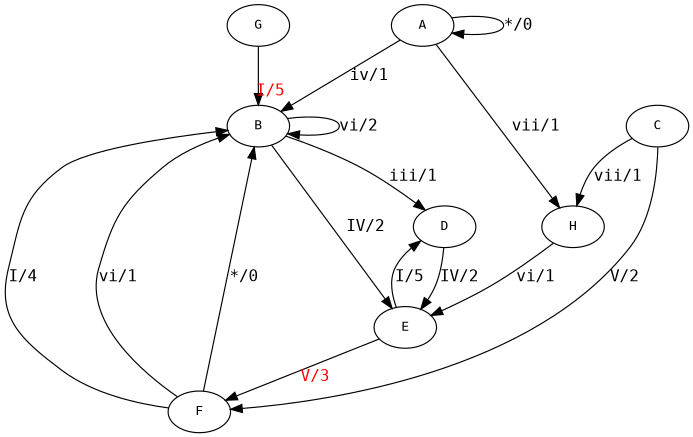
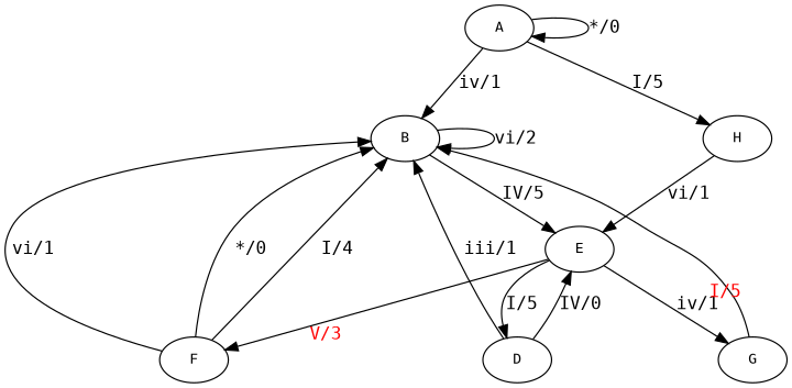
  digraph {
    fontname="DejaVu Sans Mono"
    nodesep=0.6
    splines=true
    node [fontname="DejaVu Sans Mono" fontsize=11]
    edge [fontname="DejaVu Sans Mono"]
    A
    B
    H
    D
    E
-   C
    F
    G
    A -> A [label="*/0"]
    A -> B [label="iv/1"]
-   A -> H [label="vii/1"]
+   A -> H [label="I/5"]
    B -> B [label="vi/2"]
-   B -> D [label="iii/1"]
-   B -> E [label="IV/2"]
+   D -> B [label="iii/1"]
+   B -> E [label="IV/5"]
    H -> E [label="vi/1"]
-   D -> E [label="IV/2"]
+   D -> E [label="IV/0"]
    E -> D [label="I/5"]
    E -> F [headlabel="V/3" labelangle=-7 labeldistance=8 labelfontcolor=red]
-   C -> H [label="vii/1"]
-   C -> F [label="V/2"]
+   E -> G [label="iv/1"]
    F -> B [label="I/4"]
    F -> B [label="vi/1"]
    F -> B [label="*/0"]
    G -> B [labelangle=15 labeldistance=4 labelfontcolor=red taillabel="I/5"]
  }
